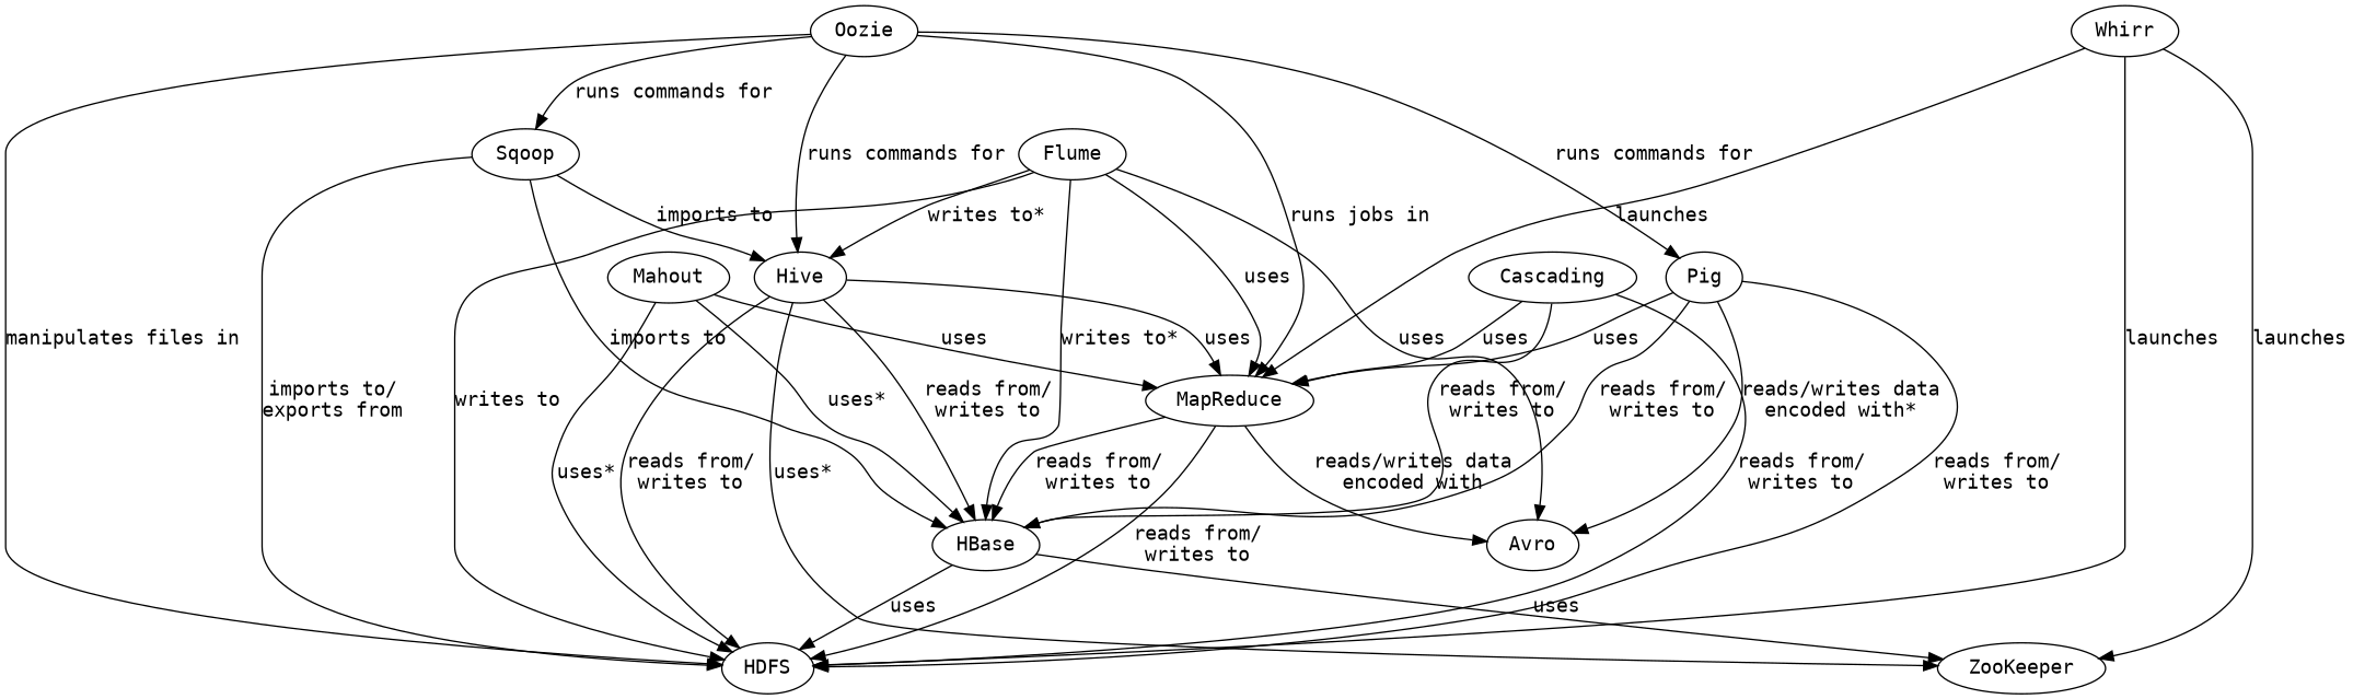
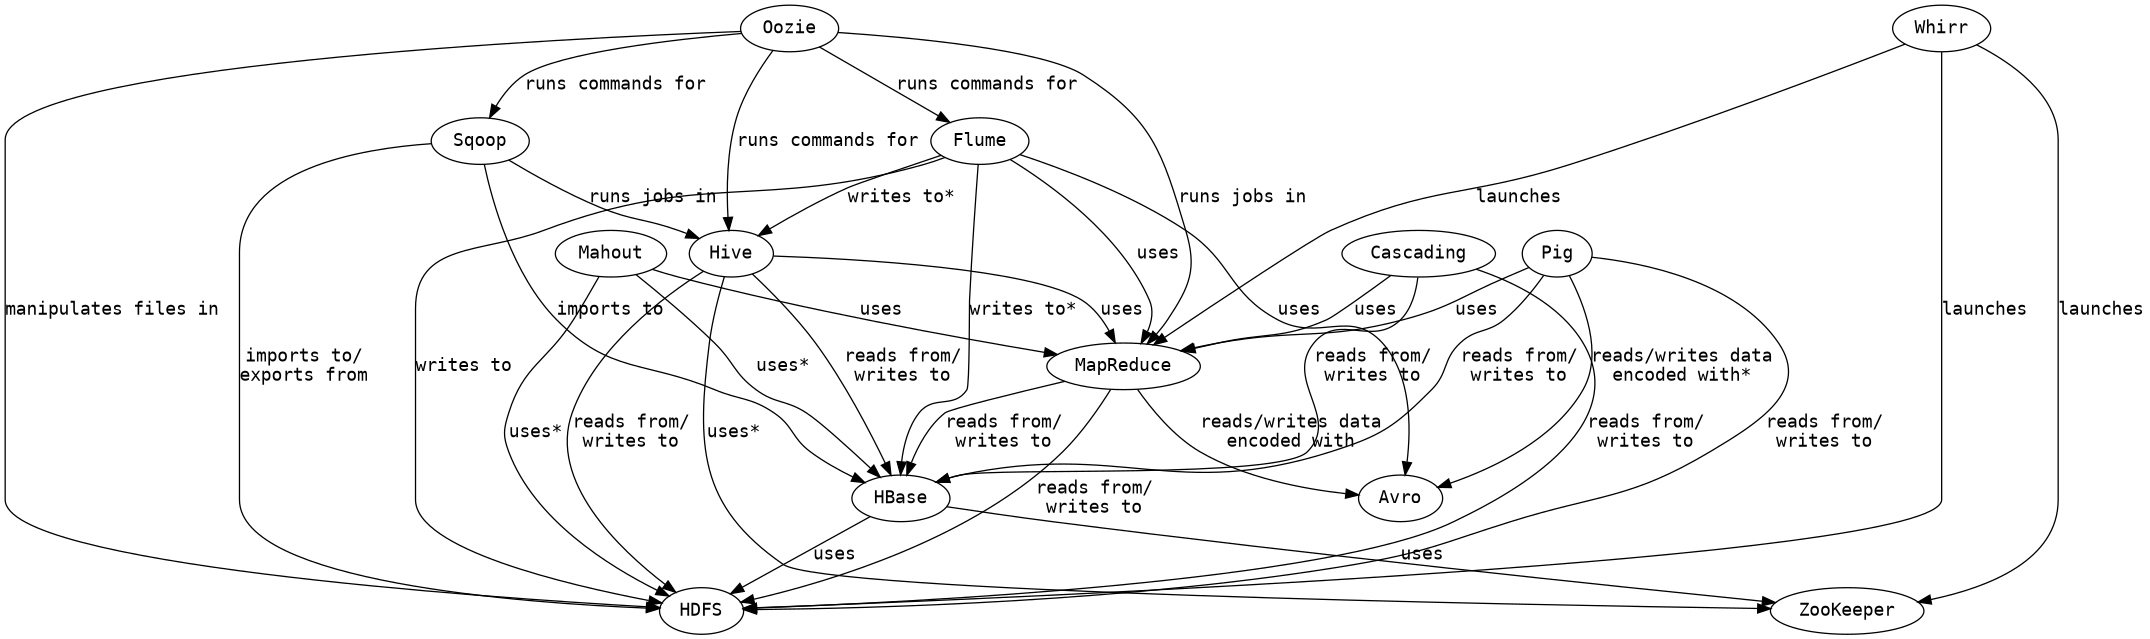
  digraph {
    fontname="DejaVu Sans Mono"
    node [fontname="DejaVu Sans Mono"]
    edge [fontname="DejaVu Sans Mono"]
    Oozie
    Whirr
    MapReduce
    HDFS
    Pig
    Hive
    Sqoop
    ZooKeeper
    HBase
    Avro
    Flume
    Mahout
    Cascading
    subgraph sub_1 {
      rank=same
      Oozie
      Whirr
    }
    Oozie -> MapReduce [label="runs jobs in"]
    Oozie -> HDFS [label="manipulates files in"]
-   Oozie -> Pig [label="runs commands for"]
+   Oozie -> Flume [label="runs commands for"]
    Oozie -> Hive [label="runs commands for"]
    Oozie -> Sqoop [label="runs commands for"]
    Whirr -> MapReduce [label=launches]
    Whirr -> HDFS [label=launches]
    Whirr -> ZooKeeper [label=launches]
    MapReduce -> HDFS [label="reads from/\nwrites to"]
    MapReduce -> HBase [label="reads from/\nwrites to"]
    MapReduce -> Avro [label="reads/writes data\nencoded with"]
    Pig -> MapReduce [label=uses]
    Pig -> HDFS [label="reads from/\nwrites to"]
    Pig -> HBase [label="reads from/\nwrites to"]
    Pig -> Avro [label="reads/writes data\nencoded with*"]
    Hive -> MapReduce [label=uses]
    Hive -> HDFS [label="reads from/\nwrites to"]
    Hive -> ZooKeeper [label="uses*"]
    Hive -> HBase [label="reads from/\nwrites to"]
    Sqoop -> HDFS [label="imports to/\nexports from"]
-   Sqoop -> Hive [label="imports to"]
+   Sqoop -> Hive [label="runs jobs in"]
    Sqoop -> HBase [label="imports to"]
    HBase -> HDFS [label=uses]
    HBase -> ZooKeeper [label=uses]
    Flume -> MapReduce [label=uses]
    Flume -> HDFS [label="writes to"]
    Flume -> Hive [label="writes to*"]
    Flume -> HBase [label="writes to*"]
    Flume -> Avro [label=uses]
    Mahout -> MapReduce [label=uses]
    Mahout -> HDFS [label="uses*"]
    Mahout -> HBase [label="uses*"]
    Cascading -> MapReduce [label=uses]
    Cascading -> HDFS [label="reads from/\nwrites to"]
    Cascading -> HBase [label="reads from/\nwrites to"]
  }
